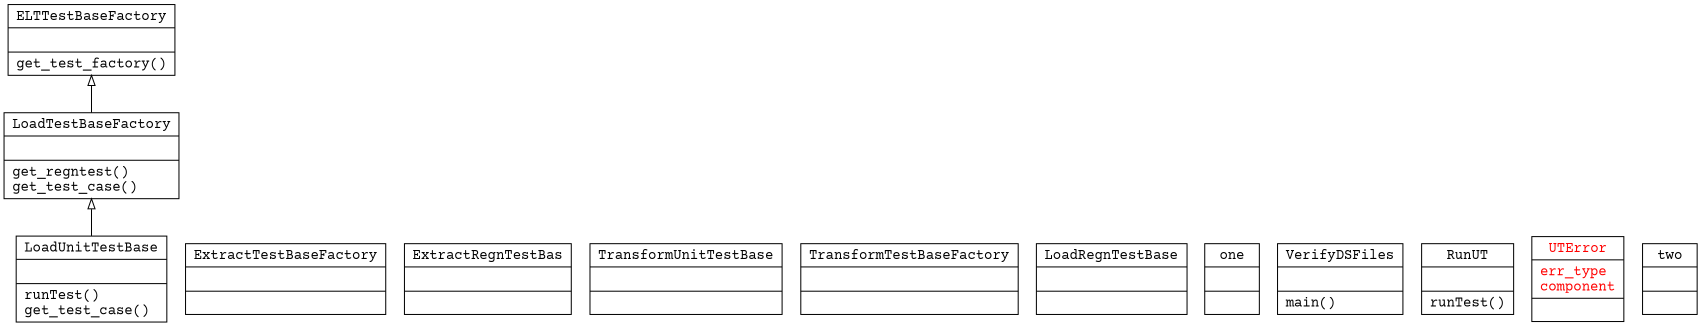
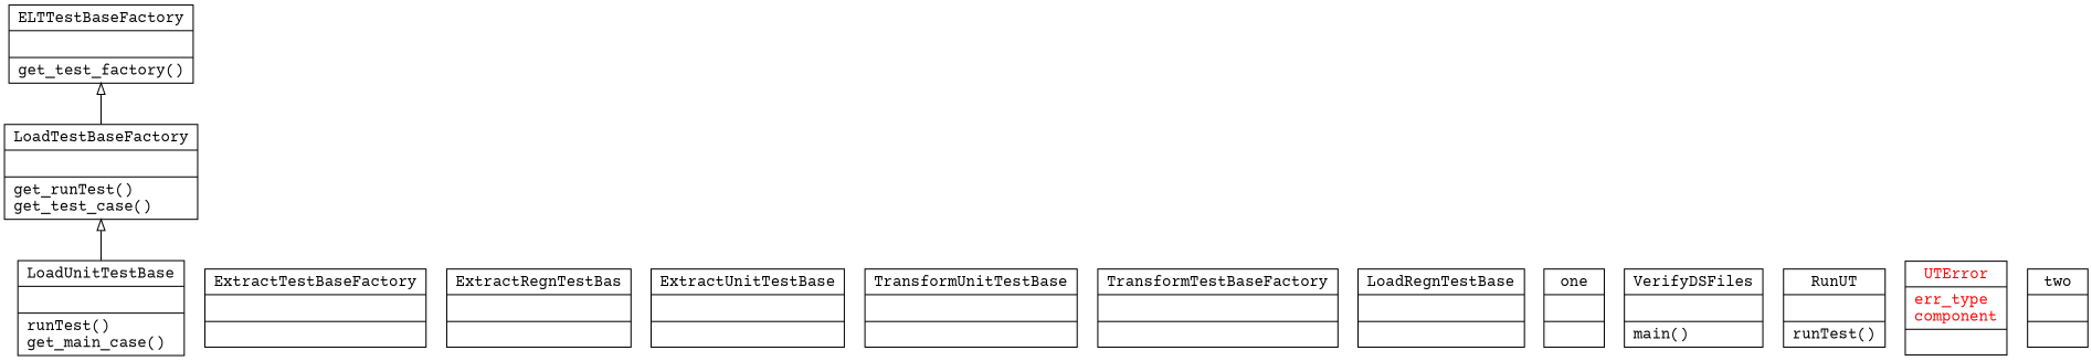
  digraph {
    fontname="Courier Prime"
    rankdir=BT
    node [fontname="Courier Prime" shape=record]
    edge [arrowhead=empty arrowtail=none fontname="Courier Prime"]
    n1 [label="{ELTTestBaseFactory|\l|get_test_factory()\l}"]
-   n2 [label="{LoadUnitTestBase|\l|runTest()\lget_test_case()\l}"]
-   n3 [label="{LoadTestBaseFactory|\l|get_regntest()\lget_test_case()\l}"]
+   n2 [label="{LoadUnitTestBase|\l|runTest()\lget_main_case()\l}"]
+   n3 [label="{LoadTestBaseFactory|\l|get_runTest()\lget_test_case()\l}"]
    n4 [label="{ExtractTestBaseFactory|\l|}"]
    n5 [label="{ExtractRegnTestBas|\l|}"]
+   n6 [label="{ExtractUnitTestBase|\l|}"]
    n7 [label="{TransformUnitTestBase|\l|}"]
    n8 [label="{TransformTestBaseFactory|\l|}"]
    n9 [label="{LoadRegnTestBase|\l|}"]
    n10 [label="{one|\l|}"]
    n11 [label="{VerifyDSFiles|\l|main()\l}"]
    n12 [label="{RunUT|\l|runTest()\l}"]
    n13 [fontcolor=red label="{UTError|err_type\lcomponent\l|}"]
    n14 [label="{two|\l|}"]
    n2 -> n3
    n3 -> n1
  }
